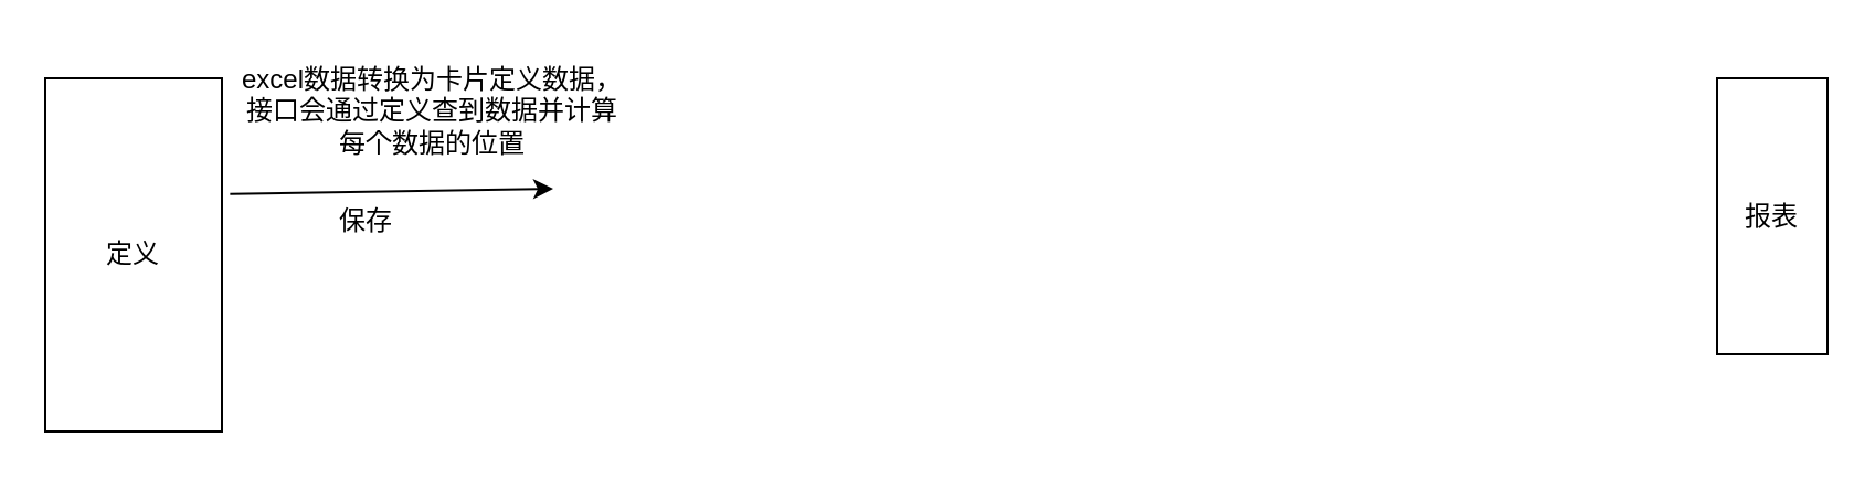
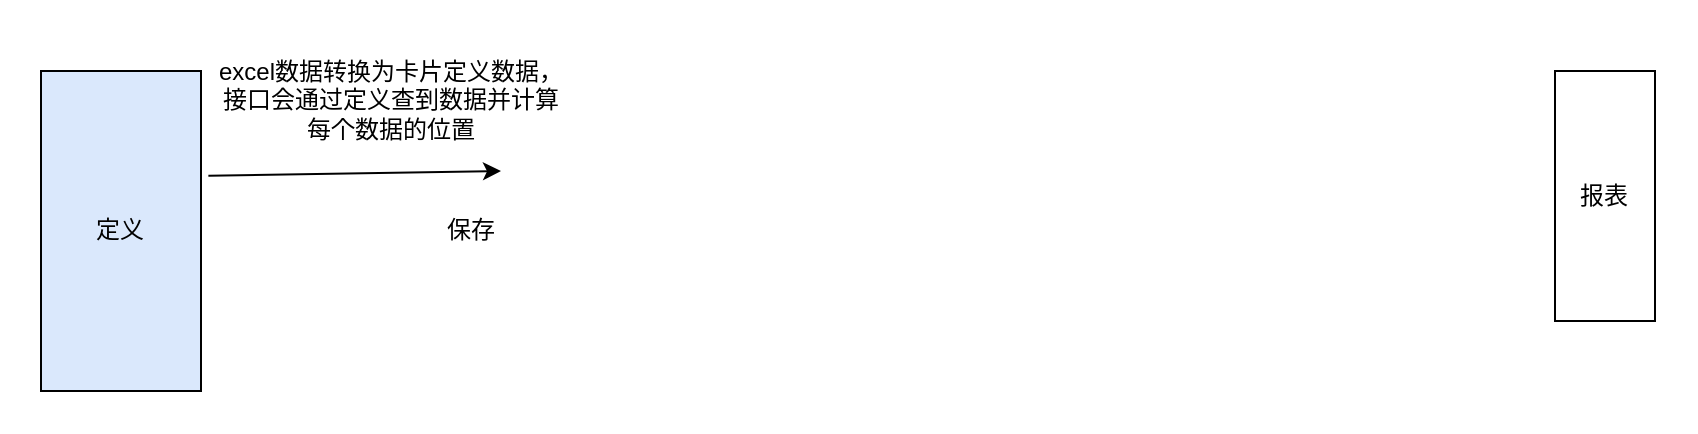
  <mxCell id="0" />
  <mxCell id="1" parent="0" />
- <mxCell id="2" value="定义" style="rounded=0;whiteSpace=wrap;html=1;" vertex="1" parent="1"><mxGeometry y="35" width="80" height="160" as="geometry" x="20" /></mxCell>
+ <mxCell id="2" value="定义" style="rounded=0;whiteSpace=wrap;html=1;fillColor=#dae8fc;" vertex="1" parent="1"><mxGeometry y="35" width="80" height="160" as="geometry" x="20" /></mxCell>
  <mxCell id="3" value="报表" style="rounded=0;whiteSpace=wrap;html=1;" vertex="1" parent="1"><mxGeometry x="777" y="35" width="50" height="125" as="geometry" /></mxCell>
  <mxCell id="4" value="" style="endArrow=classic;html=1;rounded=0;exitX=1.046;exitY=0.327;exitDx=0;exitDy=0;exitPerimeter=0;" edge="1" parent="1" source="2"><mxGeometry width="50" height="50" relative="1" as="geometry"><mxPoint x="410" y="215" as="sourcePoint" /><mxPoint x="250" y="85" as="targetPoint" /></mxGeometry></mxCell>
- <mxCell id="5" value="保存" style="text;html=1;align=center;verticalAlign=middle;resizable=0;points=[];autosize=1;strokeColor=none;fillColor=none;" vertex="1" parent="1"><mxGeometry x="140" y="85" width="50" height="30" as="geometry" /></mxCell>
+ <mxCell id="5" value="保存" style="text;html=1;align=center;verticalAlign=middle;resizable=0;points=[];autosize=1;strokeColor=none;fillColor=none;" vertex="1" parent="1"><mxGeometry x="210" y="100" width="50" height="30" as="geometry" /></mxCell>
  <mxCell id="6" value="excel数据转换为卡片定义数据，&lt;div&gt;接口会通过定义查到数据并计&lt;span style=&quot;background-color: initial;&quot;&gt;算&lt;/span&gt;&lt;/div&gt;&lt;div&gt;&lt;span style=&quot;background-color: initial;&quot;&gt;每个数据的位置&lt;/span&gt;&lt;/div&gt;" style="text;html=1;align=center;verticalAlign=middle;resizable=0;points=[];autosize=1;strokeColor=none;fillColor=none;" vertex="1" parent="1"><mxGeometry x="95" y="20" width="200" height="60" as="geometry" /></mxCell>
